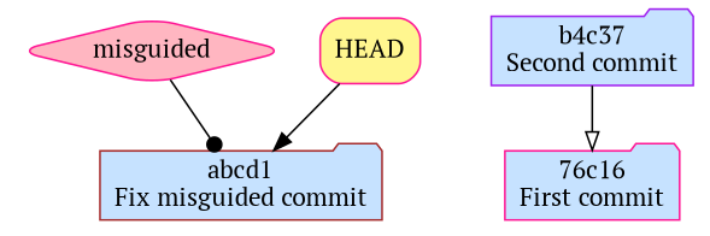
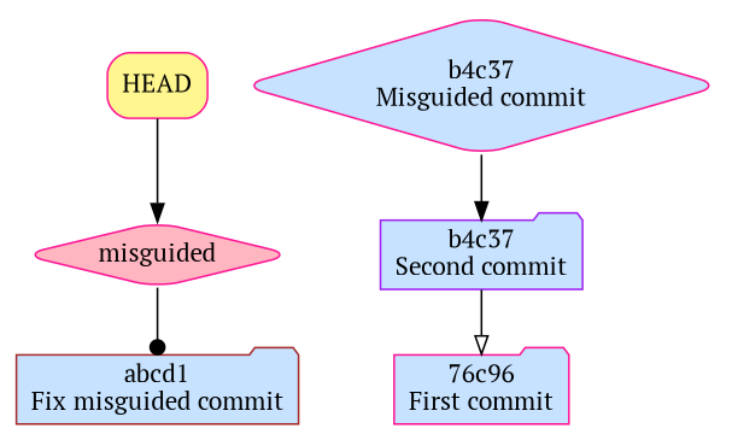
  digraph {
    fontname="PT Serif"
    node [color=deeppink fillcolor=slategray1 fontname="PT Serif" shape=folder style="rounded,filled"]
    edge [arrowhead=normal fontname="PT Serif"]
    n1 [fillcolor=lightpink label=misguided shape=diamond]
    n2 [color=brown label="abcd1\nFix misguided commit"]
    n3 [fillcolor=khaki1 label=HEAD shape=box]
-   n4 [label="76c16\nFirst commit"]
+   n4 [label="76c96\nFirst commit"]
    n5 [color=purple label="b4c37\nSecond commit"]
+   n6 [label="b4c37\nMisguided commit" shape=diamond]
    n1 -> n2 [arrowhead=dot]
-   n3 -> n2
+   n3 -> n1
    n5 -> n4 [arrowhead=onormal]
+   n6 -> n5
  }
